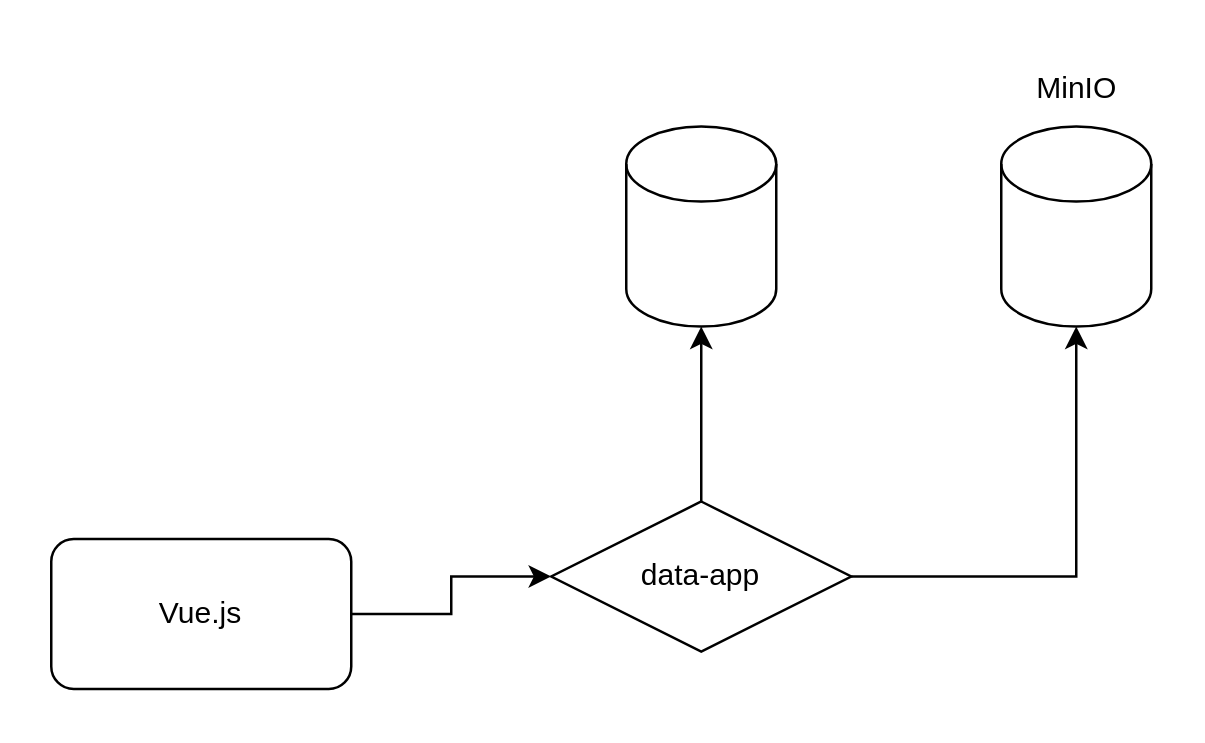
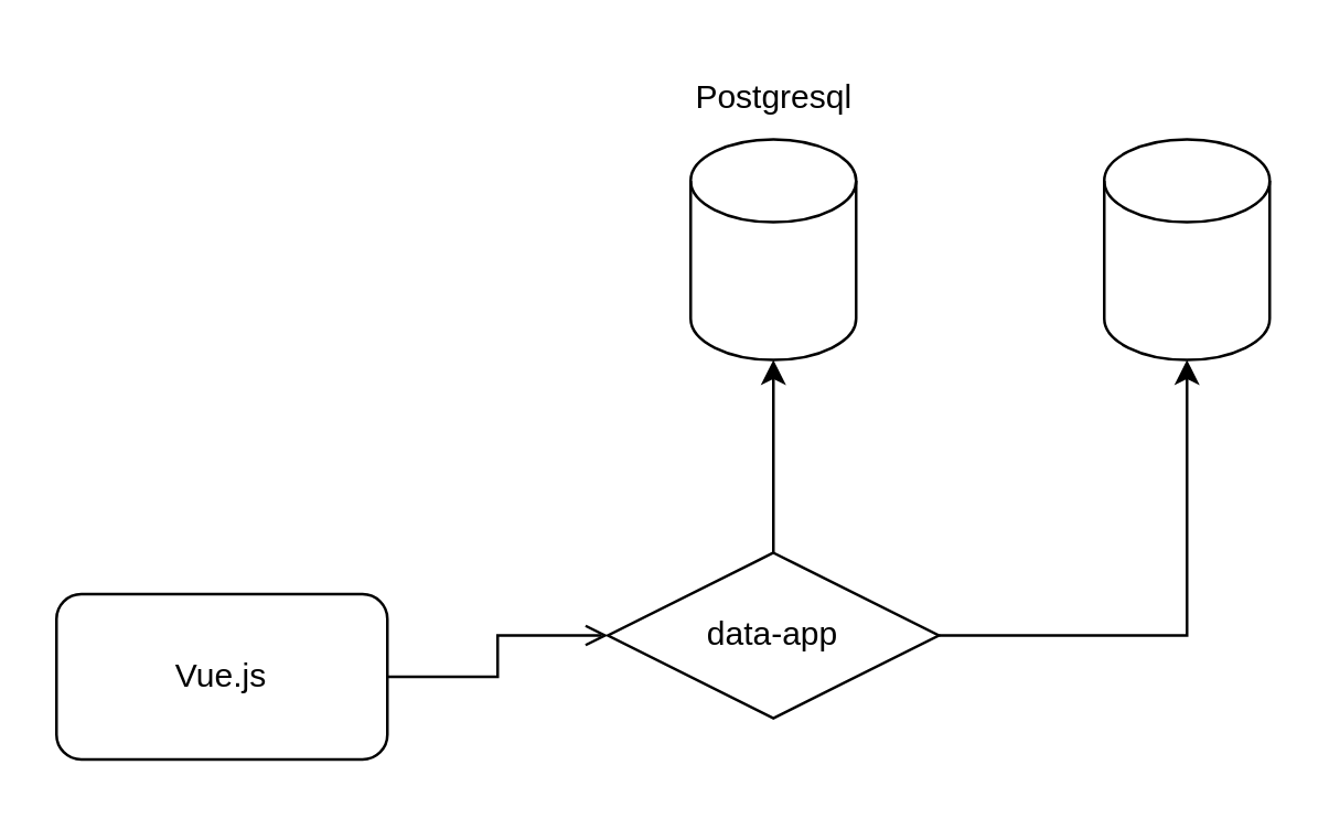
  <mxCell id="0" />
  <mxCell id="1" parent="0" />
- <mxCell id="2" style="edgeStyle=orthogonalEdgeStyle;rounded=0;orthogonalLoop=1;jettySize=auto;html=1;entryX=0;entryY=0.5;entryDx=0;entryDy=0;" edge="1" parent="1" source="3" target="4"><mxGeometry relative="1" as="geometry" /></mxCell>
+ <mxCell id="2" style="edgeStyle=orthogonalEdgeStyle;rounded=0;orthogonalLoop=1;jettySize=auto;html=1;entryX=0;entryY=0.5;entryDx=0;entryDy=0;endArrow=open;" edge="1" parent="1" source="3" target="4"><mxGeometry relative="1" as="geometry" /></mxCell>
  <mxCell id="3" value="Vue.js" style="rounded=1;whiteSpace=wrap;html=1;" vertex="1" parent="1"><mxGeometry x="20" y="215" width="120" height="60" as="geometry" /></mxCell>
  <mxCell id="4" value="data-app" style="rhombus;whiteSpace=wrap;html=1;" vertex="1" parent="1"><mxGeometry x="220" y="200" width="120" height="60" as="geometry" /></mxCell>
  <mxCell id="5" value="" style="shape=cylinder3;whiteSpace=wrap;html=1;boundedLbl=1;backgroundOutline=1;size=15;" vertex="1" parent="1"><mxGeometry x="250" y="50" width="60" height="80" as="geometry" /></mxCell>
  <mxCell id="6" value="" style="shape=cylinder3;whiteSpace=wrap;html=1;boundedLbl=1;backgroundOutline=1;size=15;" vertex="1" parent="1"><mxGeometry x="400" y="50" width="60" height="80" as="geometry" /></mxCell>
- <mxCell id="7" value="MinIO" style="text;html=1;align=center;verticalAlign=middle;resizable=0;points=[];autosize=1;strokeColor=none;fillColor=none;" vertex="1" parent="1"><mxGeometry x="400" y="20" width="60" height="30" as="geometry" /></mxCell>
+ <mxCell id="8" value="Postgresql" style="text;html=1;align=center;verticalAlign=middle;resizable=0;points=[];autosize=1;strokeColor=none;fillColor=none;" vertex="1" parent="1"><mxGeometry x="240" y="20" width="80" height="30" as="geometry" /></mxCell>
  <mxCell id="9" style="edgeStyle=orthogonalEdgeStyle;rounded=0;orthogonalLoop=1;jettySize=auto;html=1;entryX=0.5;entryY=1;entryDx=0;entryDy=0;entryPerimeter=0;" edge="1" parent="1" source="4" target="6"><mxGeometry relative="1" as="geometry" /></mxCell>
  <mxCell id="10" style="edgeStyle=orthogonalEdgeStyle;rounded=0;orthogonalLoop=1;jettySize=auto;html=1;entryX=0.5;entryY=1;entryDx=0;entryDy=0;entryPerimeter=0;" edge="1" parent="1" source="4" target="5"><mxGeometry relative="1" as="geometry" /></mxCell>
